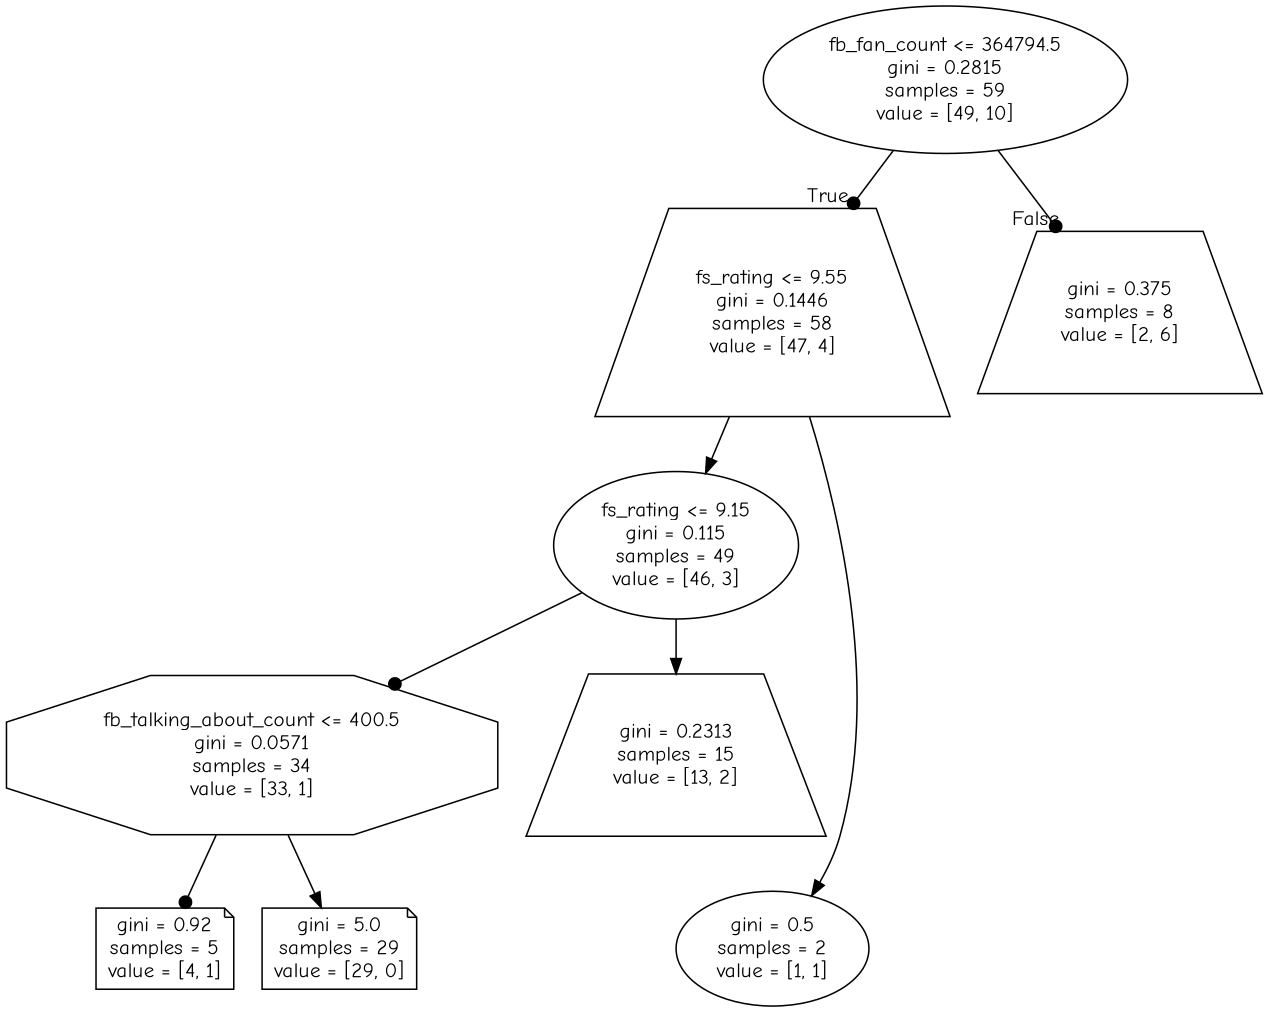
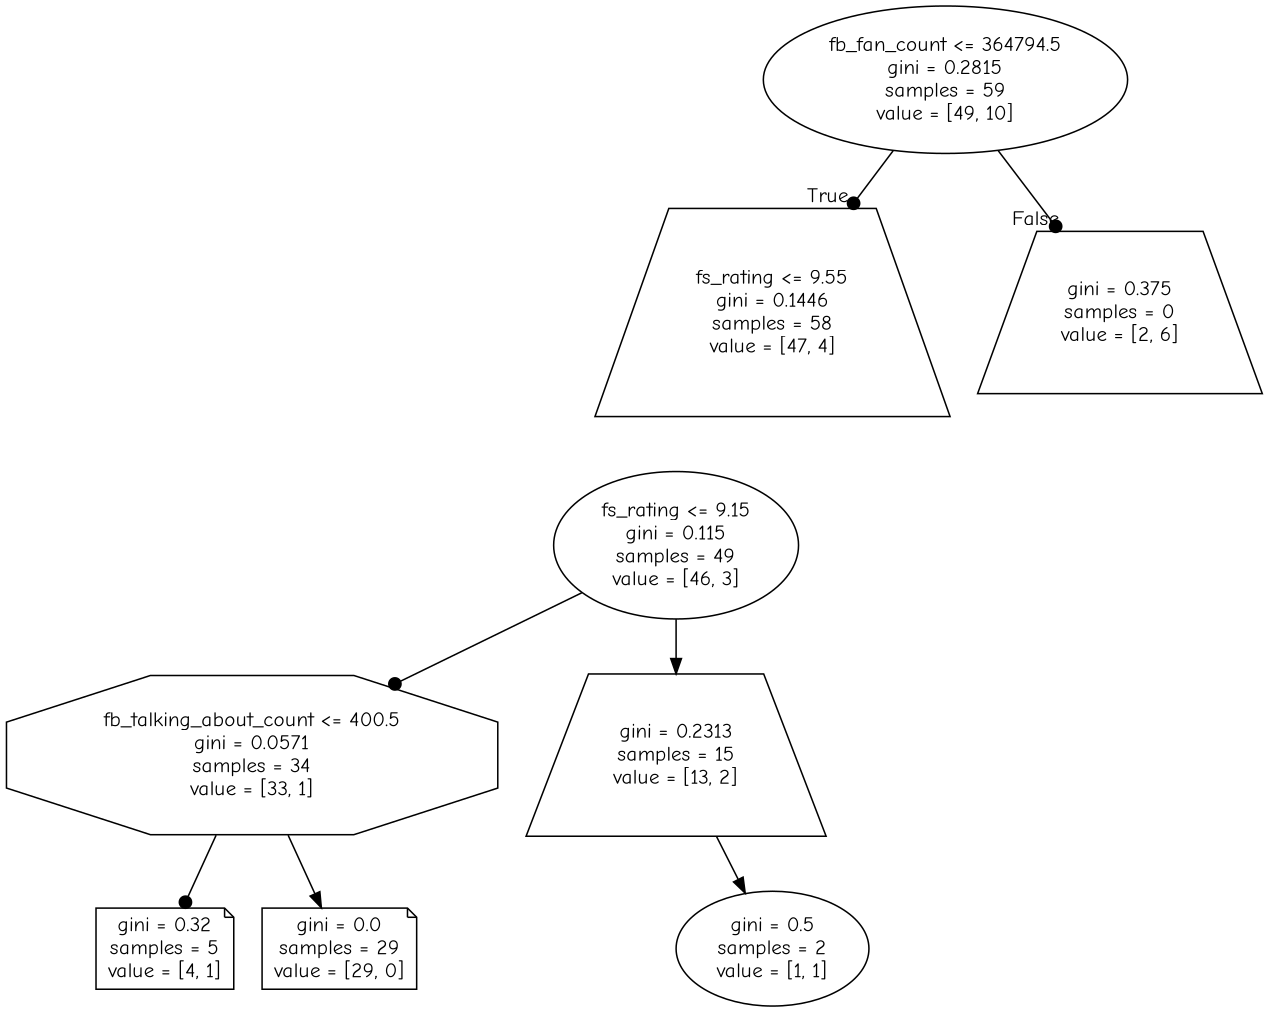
  digraph {
    fontname="Comic Neue"
    node [fontname="Comic Neue" shape=ellipse]
    edge [arrowhead=dot fontname="Comic Neue"]
    n1 [label="fb_fan_count <= 364794.5\ngini = 0.2815\nsamples = 59\nvalue = [49, 10]"]
    n2 [label="fs_rating <= 9.55\ngini = 0.1446\nsamples = 58\nvalue = [47, 4]" shape=trapezium]
-   n3 [label="gini = 0.375\nsamples = 8\nvalue = [2, 6]" shape=trapezium]
+   n3 [label="gini = 0.375\nsamples = 0\nvalue = [2, 6]" shape=trapezium]
    n4 [label="fs_rating <= 9.15\ngini = 0.115\nsamples = 49\nvalue = [46, 3]"]
    n5 [label="gini = 0.5\nsamples = 2\nvalue = [1, 1]"]
    n6 [label="fb_talking_about_count <= 400.5\ngini = 0.0571\nsamples = 34\nvalue = [33, 1]" shape=octagon]
    n7 [label="gini = 0.2313\nsamples = 15\nvalue = [13, 2]" shape=trapezium]
-   n8 [label="gini = 0.92\nsamples = 5\nvalue = [4, 1]" shape=note]
-   n9 [label="gini = 5.0\nsamples = 29\nvalue = [29, 0]" shape=note]
+   n8 [label="gini = 0.32\nsamples = 5\nvalue = [4, 1]" shape=note]
+   n9 [label="gini = 0.0\nsamples = 29\nvalue = [29, 0]" shape=note]
    n1 -> n2 [headlabel=True labelangle=45 labeldistance=2.5]
    n1 -> n3 [headlabel=False labelangle=-45 labeldistance=2.5]
-   n2 -> n4 [arrowhead=normal]
-   n2 -> n5 [arrowhead=normal]
+   n7 -> n5 [arrowhead=normal]
    n4 -> n6
    n4 -> n7 [arrowhead=normal]
    n6 -> n8
    n6 -> n9 [arrowhead=normal]
  }
